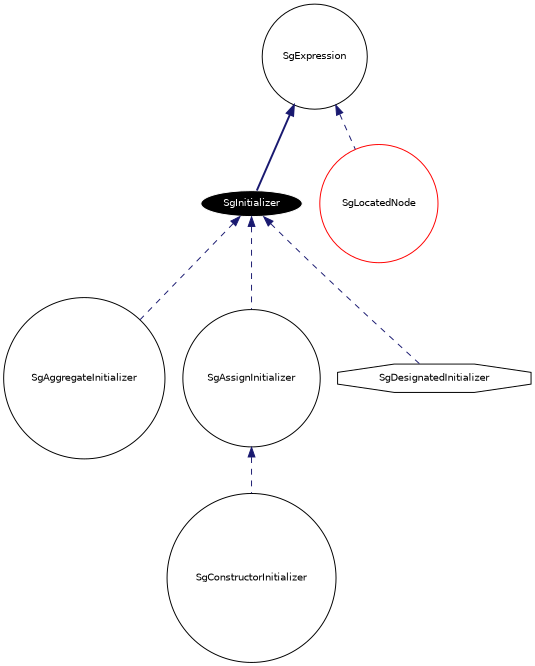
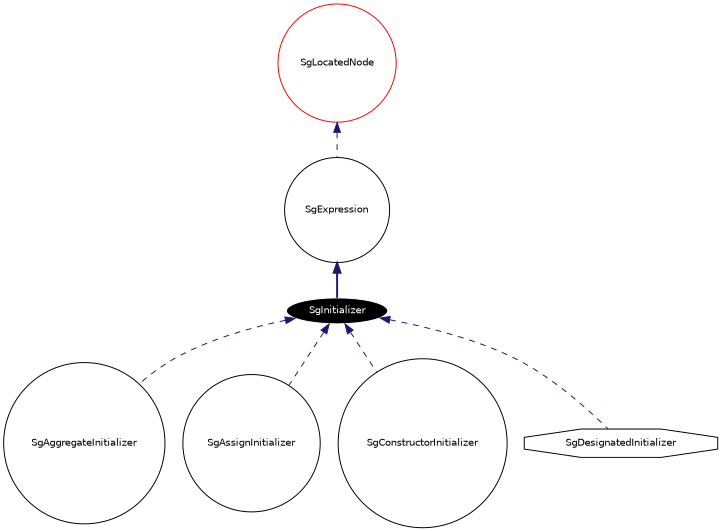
  digraph {
    node [color=black fontname=Helvetica fontsize=10 shape=circle]
    edge [color=midnightblue dir=back fontname=Helvetica fontsize=10 labelfontname=Helvetica labelfontsize=10 style=dashed]
    n1 [color=white fillcolor=black fontcolor=white height=0.2 label=SgInitializer shape=ellipse style=filled width=0.4]
    n2 [height=0.2 label=SgAggregateInitializer width=0.4]
    n3 [height=0.2 label=SgAssignInitializer width=0.4]
    n4 [height=0.2 label=SgConstructorInitializer width=0.4]
    n5 [height=0.2 label=SgDesignatedInitializer shape=octagon width=0.4]
    n6 [height=0.2 label=SgExpression width=0.4]
    n7 [color=red height=0.2 label=SgLocatedNode width=0.4]
    n1 -> n2
    n1 -> n3
-   n3 -> n4
+   n1 -> n4
    n1 -> n5
    n6 -> n1 [style=bold]
-   n6 -> n7
+   n7 -> n6
  }
